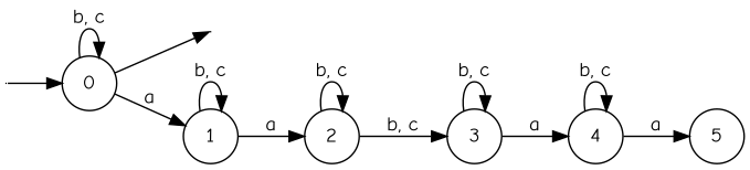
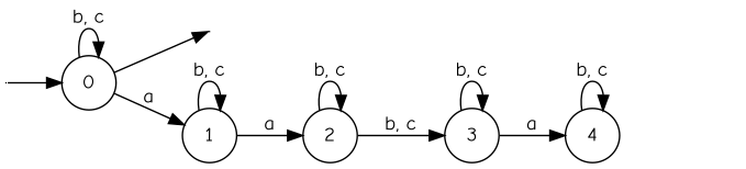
  digraph {
    fontname="Comic Neue"
    rankdir=LR
    vcsn_context="lal(abc), b"
    node [fontname="Comic Neue" shape=circle]
    edge [fontname="Comic Neue"]
    I0 [shape=point width=0]
    F0 [shape=point width=0]
    0
    1
    2
    3
    4
-   5
    subgraph sub_1 {
      I0
      F0
    }
    subgraph sub_2 {
      0
      1
      2
      3
      4
-     5
    }
    I0 -> 0
    0 -> F0
    0 -> 0 [label="b, c"]
    0 -> 1 [label=a]
    1 -> 1 [label="b, c"]
    1 -> 2 [label=a]
    2 -> 2 [label="b, c"]
    2 -> 3 [label="b, c"]
    3 -> 3 [label="b, c"]
    3 -> 4 [label=a]
    4 -> 4 [label="b, c"]
-   4 -> 5 [label=a]
  }
